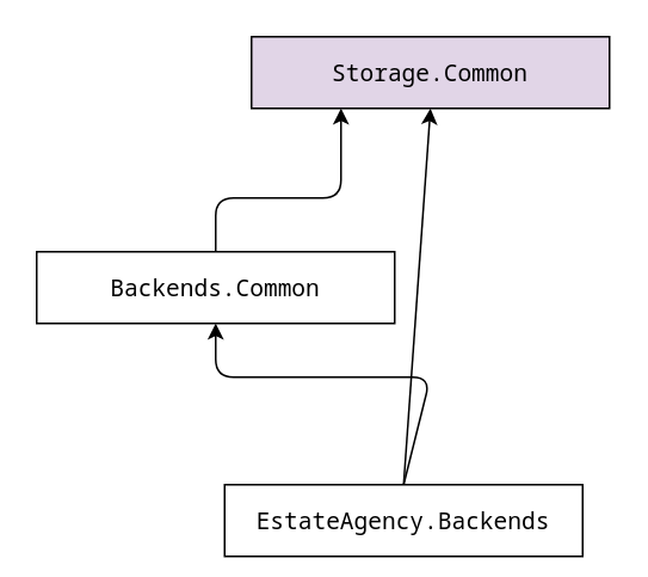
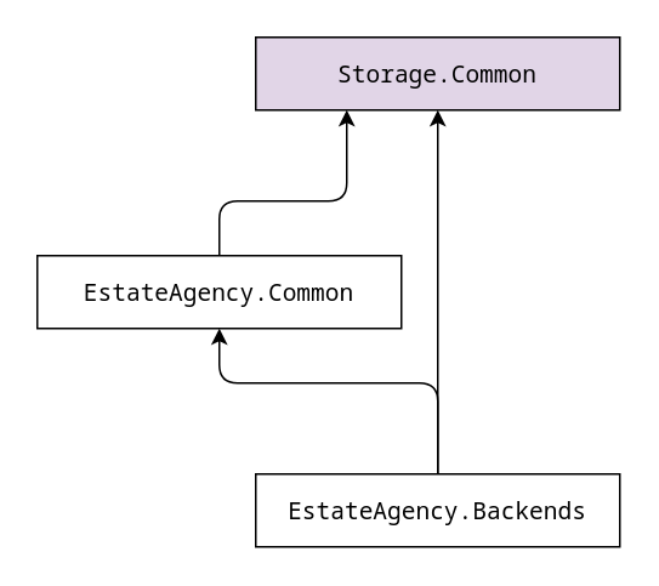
  <mxCell id="0" />
  <mxCell id="1" parent="0" />
  <mxCell id="2" value="Storage.Common" style="rounded=0;whiteSpace=wrap;html=1;fontFamily=Noto Sans Mono;fontSource=https%3A%2F%2Ffonts.googleapis.com%2Fcss%3Ffamily%3DNoto%2BSans%2BMono;fontSize=13;fillColor=#e1d5e7;" vertex="1" parent="1"><mxGeometry x="140" y="20" width="200" height="40" as="geometry" /></mxCell>
- <mxCell id="3" value="Backends.Common" style="rounded=0;whiteSpace=wrap;html=1;fontFamily=Noto Sans Mono;fontSource=https%3A%2F%2Ffonts.googleapis.com%2Fcss%3Ffamily%3DNoto%2BSans%2BMono;fontSize=13;" vertex="1" parent="1"><mxGeometry x="20" y="140" width="200" height="40" as="geometry" /></mxCell>
- <mxCell id="4" value="EstateAgency.Backends" style="rounded=0;whiteSpace=wrap;html=1;fontFamily=Noto Sans Mono;fontSource=https%3A%2F%2Ffonts.googleapis.com%2Fcss%3Ffamily%3DNoto%2BSans%2BMono;fontSize=13;" vertex="1" parent="1"><mxGeometry x="125" y="270" width="200" height="40" as="geometry" /></mxCell>
+ <mxCell id="3" value="EstateAgency.Common" style="rounded=0;whiteSpace=wrap;html=1;fontFamily=Noto Sans Mono;fontSource=https%3A%2F%2Ffonts.googleapis.com%2Fcss%3Ffamily%3DNoto%2BSans%2BMono;fontSize=13;" vertex="1" parent="1"><mxGeometry x="20" y="140" width="200" height="40" as="geometry" /></mxCell>
+ <mxCell id="4" value="EstateAgency.Backends" style="rounded=0;whiteSpace=wrap;html=1;fontFamily=Noto Sans Mono;fontSource=https%3A%2F%2Ffonts.googleapis.com%2Fcss%3Ffamily%3DNoto%2BSans%2BMono;fontSize=13;" vertex="1" parent="1"><mxGeometry x="140" y="260" width="200" height="40" as="geometry" /></mxCell>
  <mxCell id="5" value="" style="endArrow=classic;html=1;fontFamily=Noto Sans Mono;fontSource=https%3A%2F%2Ffonts.googleapis.com%2Fcss%3Ffamily%3DNoto%2BSans%2BMono;fontSize=13;entryX=0.5;entryY=1;entryDx=0;entryDy=0;exitX=0.5;exitY=0;exitDx=0;exitDy=0;" edge="1" parent="1" source="4" target="3"><mxGeometry width="50" height="50" relative="1" as="geometry"><mxPoint x="110" y="270" as="sourcePoint" /><mxPoint x="160" y="220" as="targetPoint" /><Array as="points"><mxPoint x="240" y="210" /><mxPoint x="120" y="210" /></Array></mxGeometry></mxCell>
  <mxCell id="6" value="" style="endArrow=classic;html=1;fontFamily=Noto Sans Mono;fontSource=https%3A%2F%2Ffonts.googleapis.com%2Fcss%3Ffamily%3DNoto%2BSans%2BMono;fontSize=13;entryX=0.5;entryY=1;entryDx=0;entryDy=0;exitX=0.5;exitY=0;exitDx=0;exitDy=0;" edge="1" parent="1" source="4" target="2"><mxGeometry width="50" height="50" relative="1" as="geometry"><mxPoint x="350" y="190" as="sourcePoint" /><mxPoint x="400" y="140" as="targetPoint" /><Array as="points" /></mxGeometry></mxCell>
  <mxCell id="7" value="" style="endArrow=classic;html=1;fontFamily=Noto Sans Mono;fontSource=https%3A%2F%2Ffonts.googleapis.com%2Fcss%3Ffamily%3DNoto%2BSans%2BMono;fontSize=13;exitX=0.5;exitY=0;exitDx=0;exitDy=0;entryX=0.25;entryY=1;entryDx=0;entryDy=0;" edge="1" parent="1" source="3" target="2"><mxGeometry width="50" height="50" relative="1" as="geometry"><mxPoint x="120" y="110" as="sourcePoint" /><mxPoint x="170" y="60" as="targetPoint" /><Array as="points"><mxPoint x="120" y="110" /><mxPoint x="190" y="110" /></Array></mxGeometry></mxCell>
